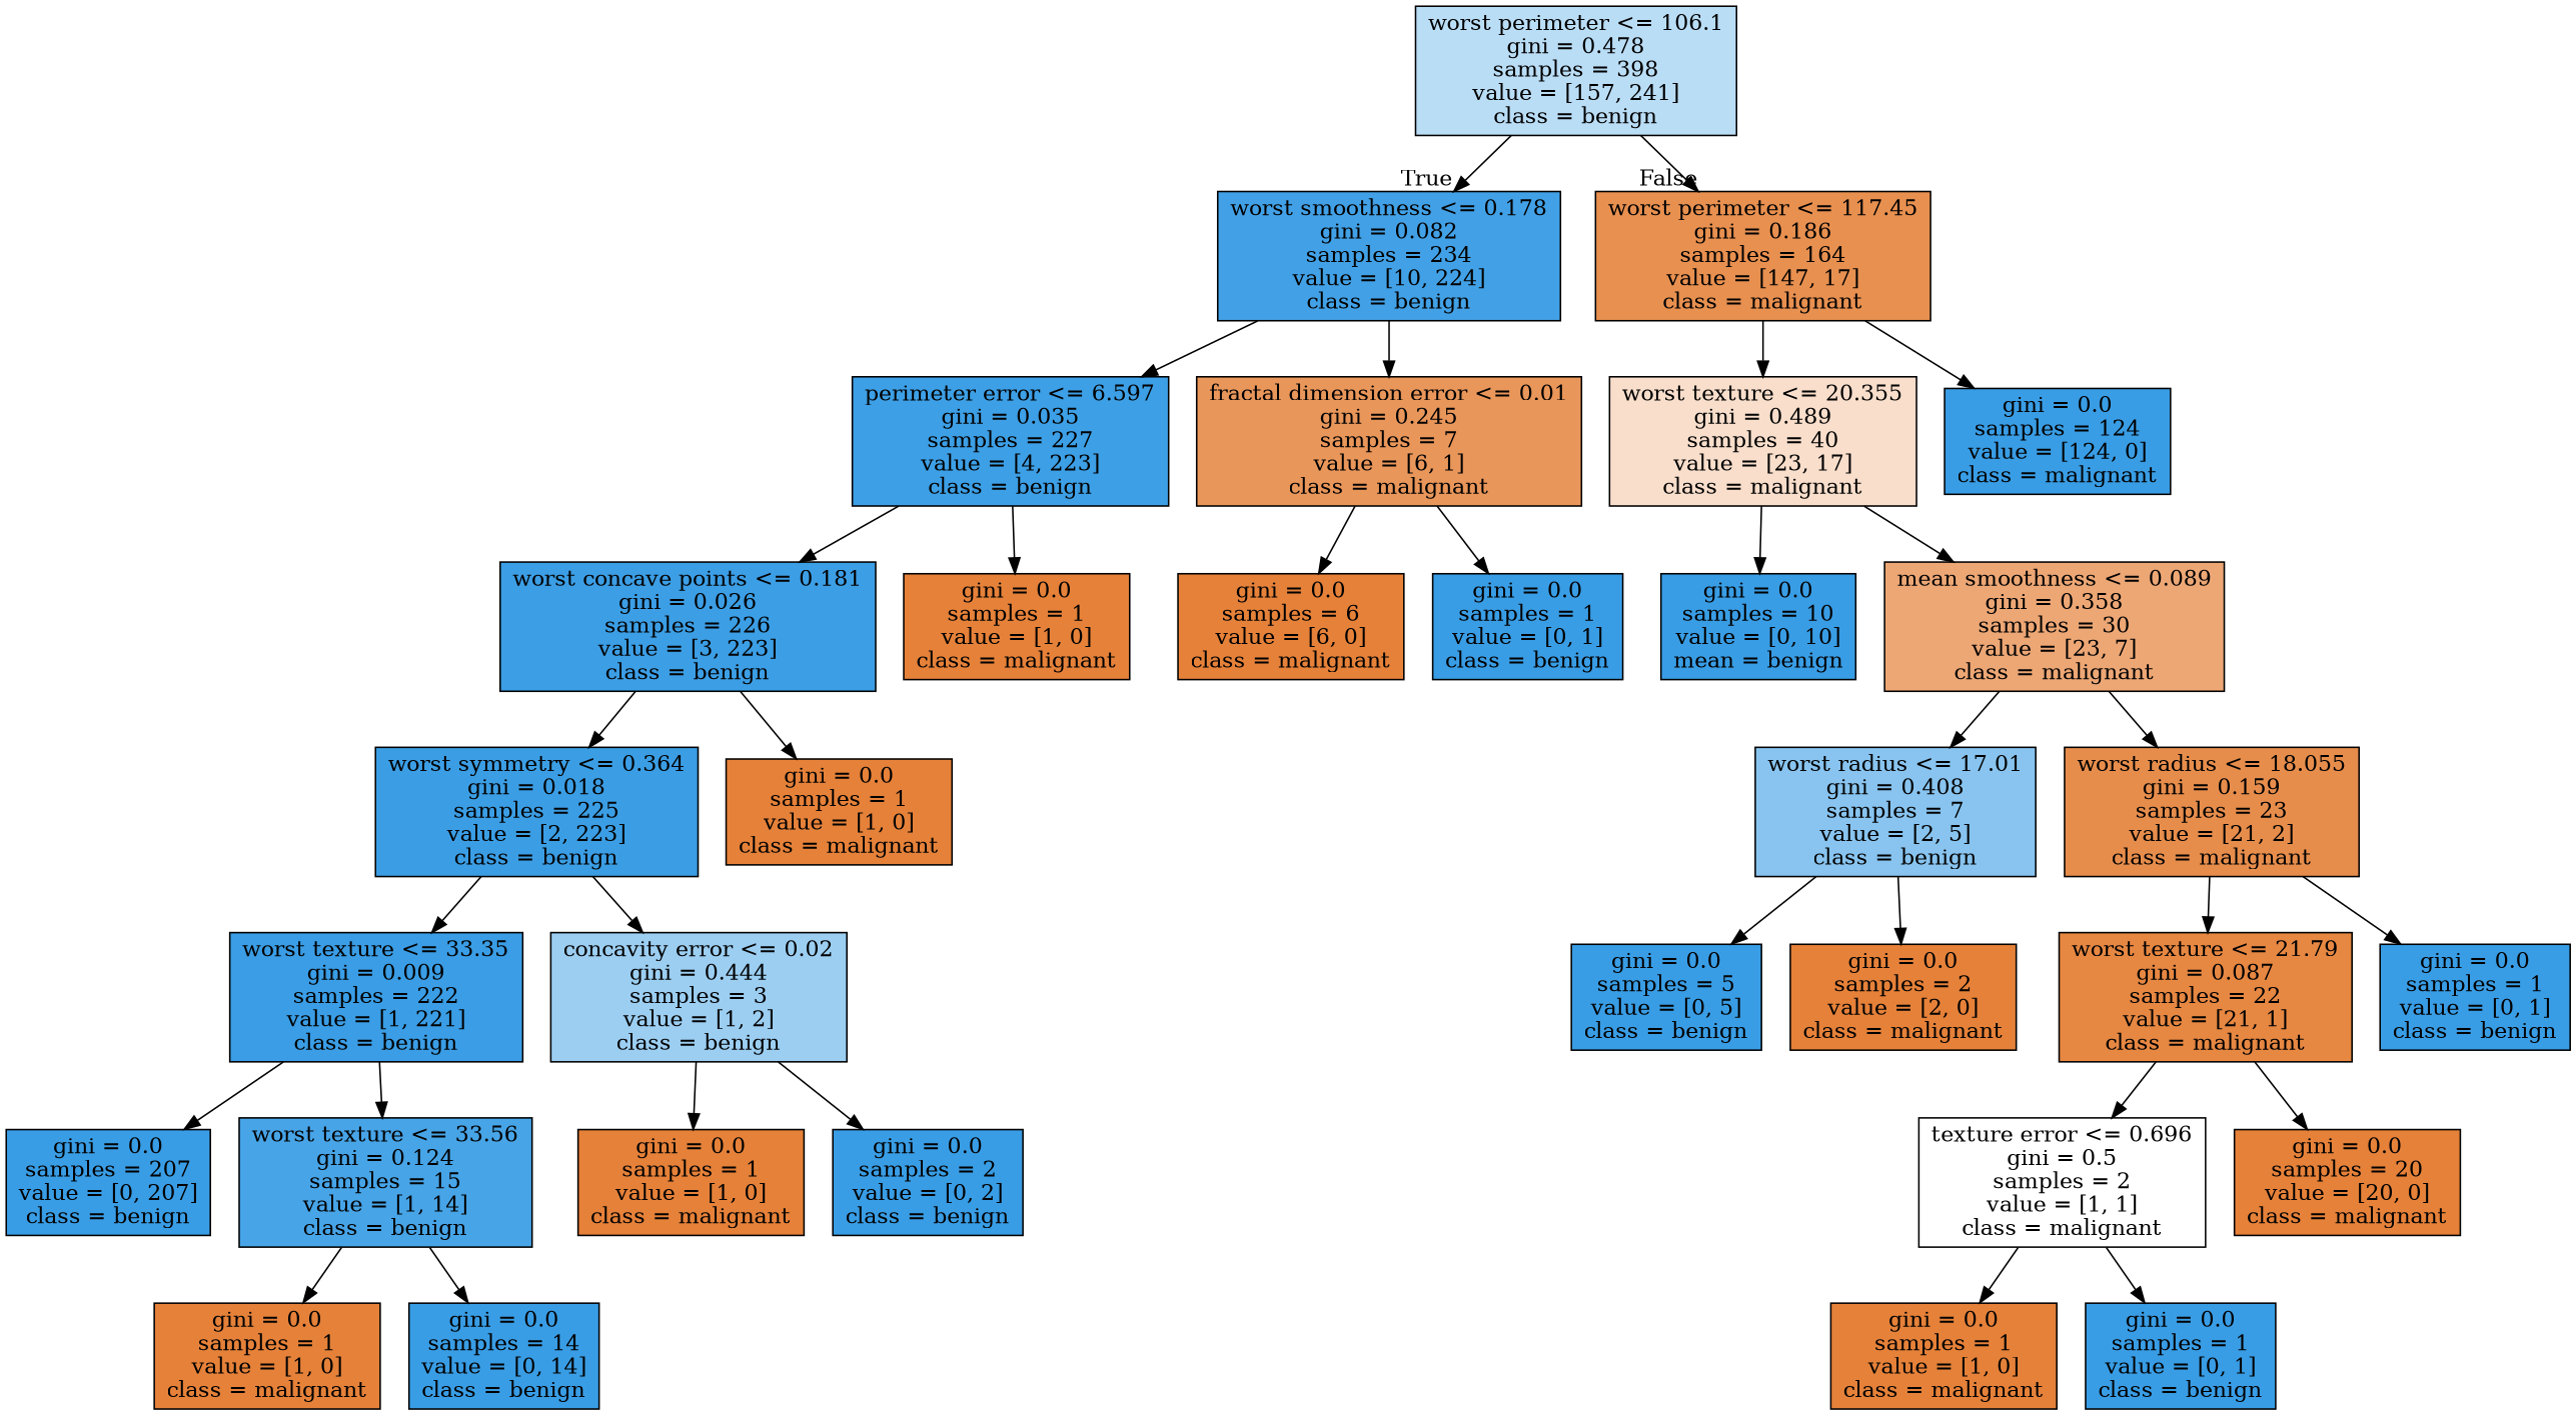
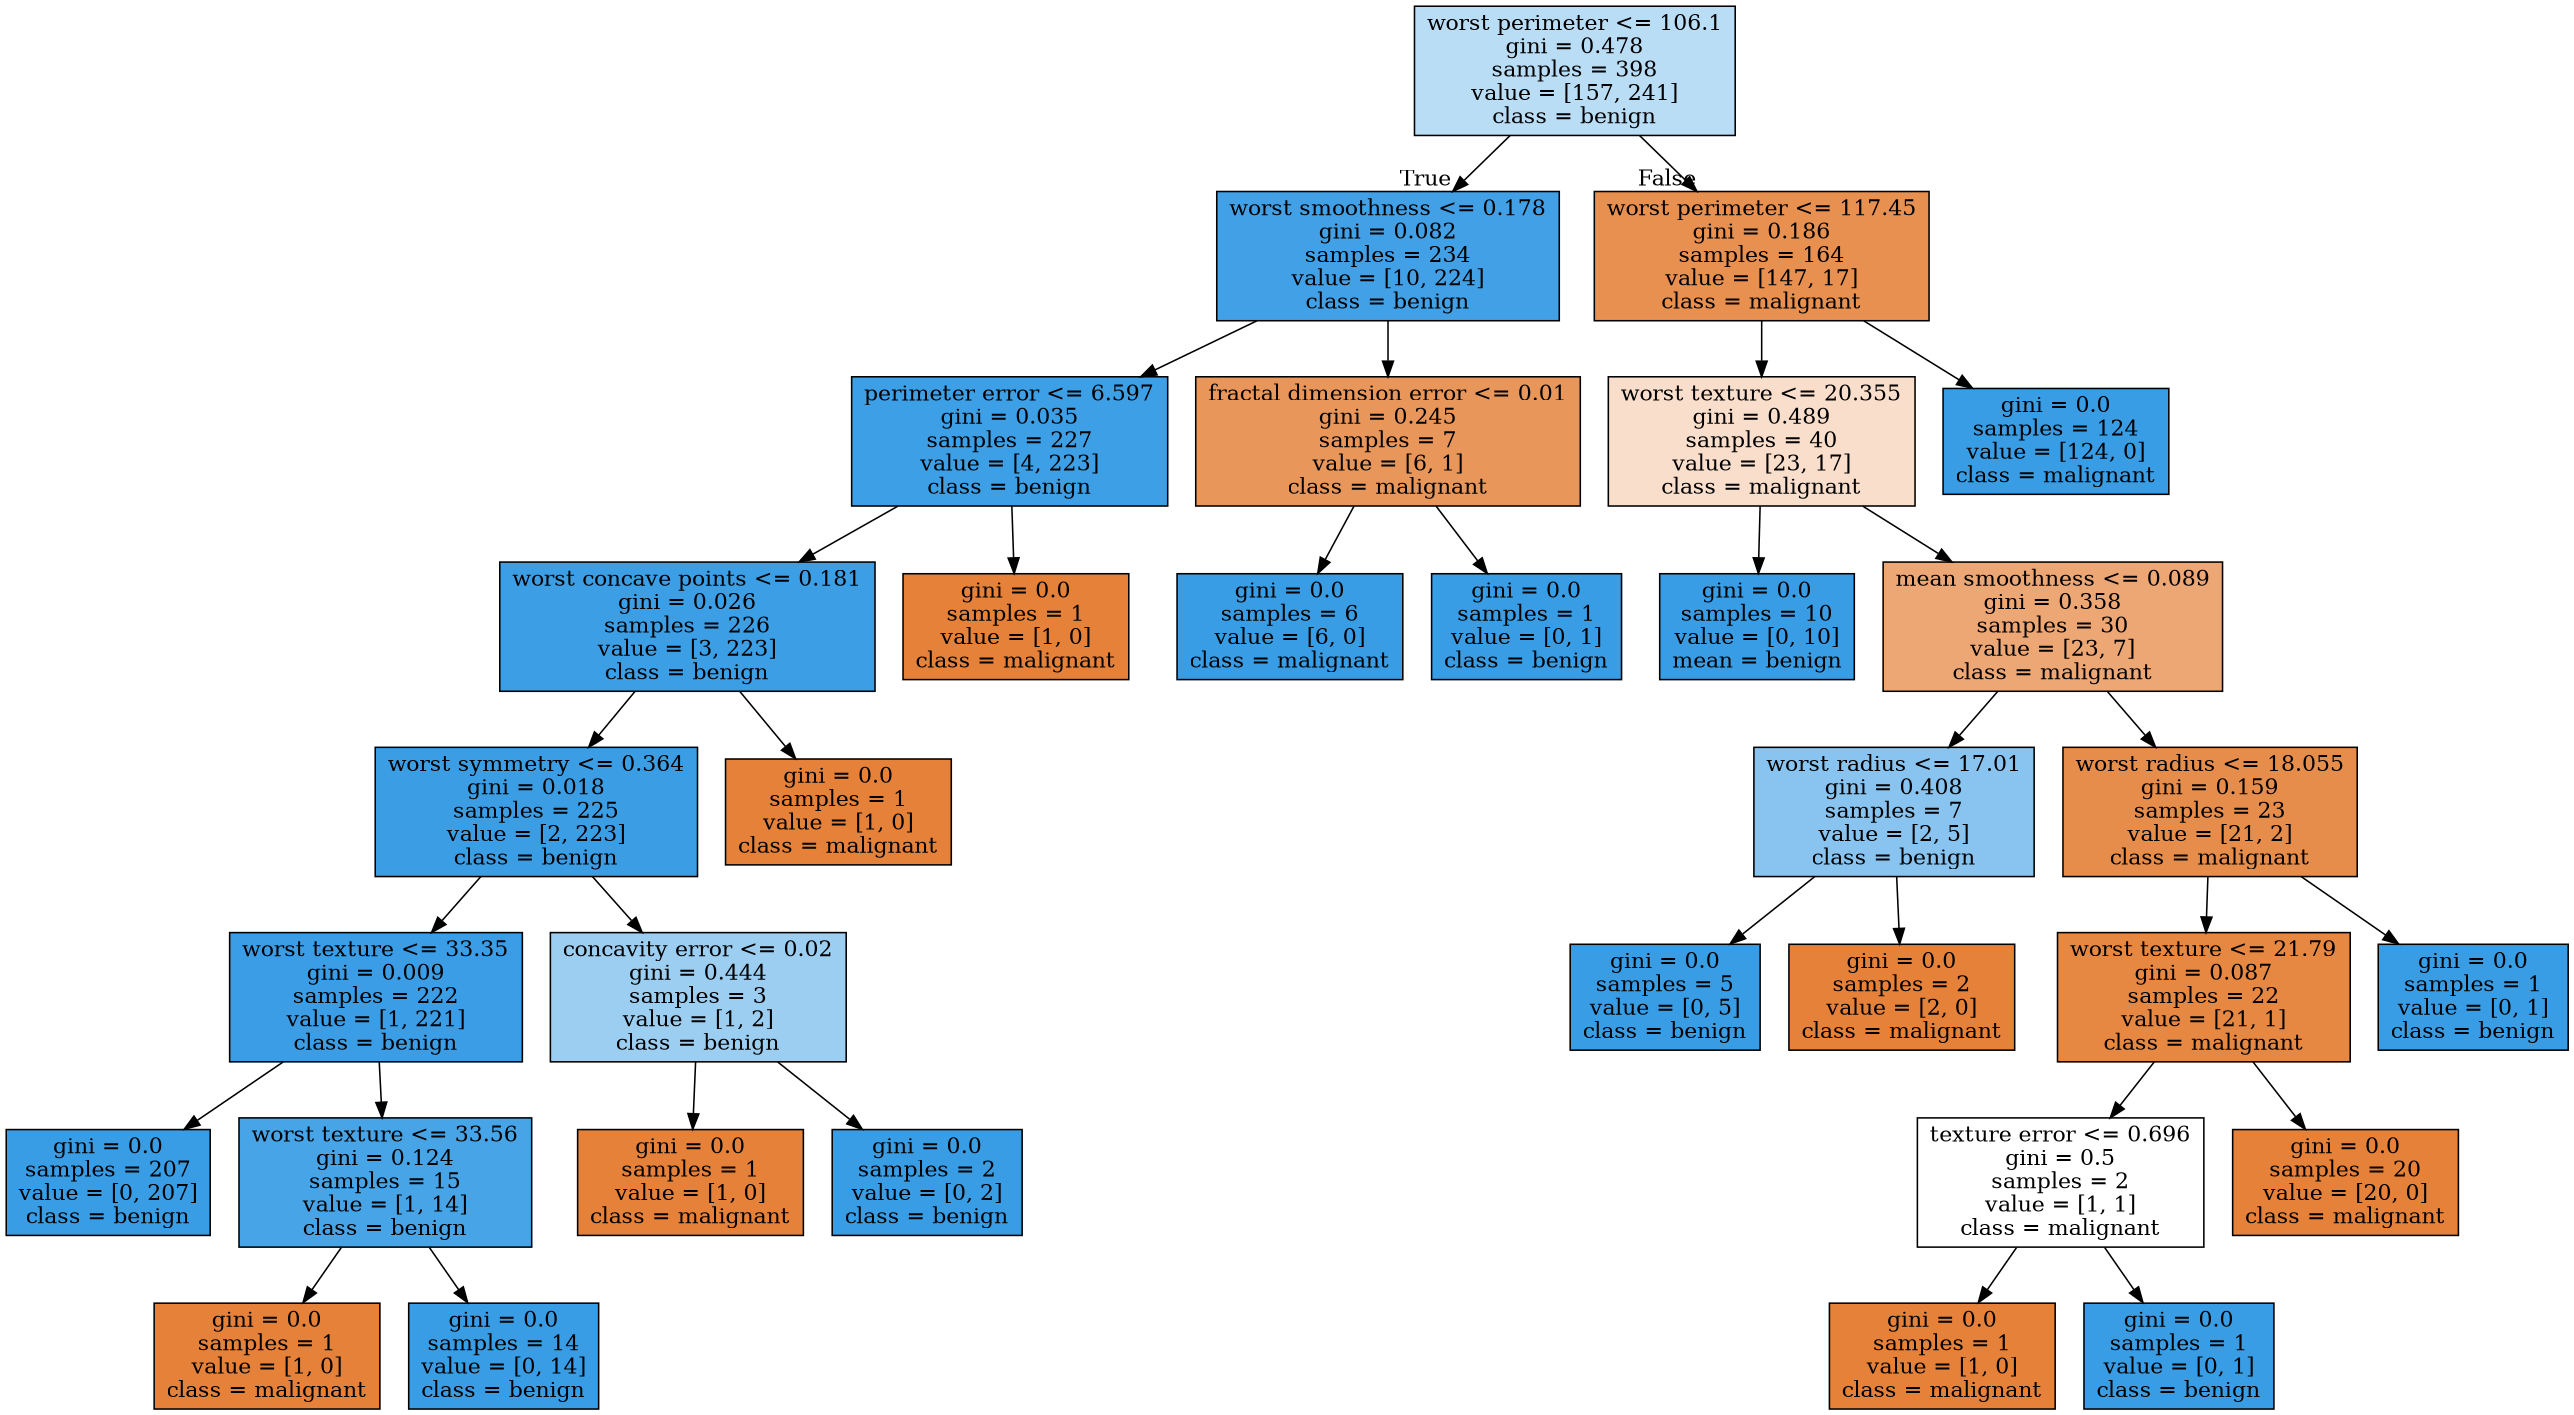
  digraph {
    node [color=black fillcolor="#399de5" shape=box style=filled]
    n1 [fillcolor="#baddf6" label="worst perimeter <= 106.1\ngini = 0.478\nsamples = 398\nvalue = [157, 241]\nclass = benign"]
    n2 [fillcolor="#42a1e6" label="worst smoothness <= 0.178\ngini = 0.082\nsamples = 234\nvalue = [10, 224]\nclass = benign"]
    n3 [fillcolor="#e89050" label="worst perimeter <= 117.45\ngini = 0.186\nsamples = 164\nvalue = [147, 17]\nclass = malignant"]
    n4 [fillcolor="#3d9fe5" label="perimeter error <= 6.597\ngini = 0.035\nsamples = 227\nvalue = [4, 223]\nclass = benign"]
    n5 [fillcolor="#e9965a" label="fractal dimension error <= 0.01\ngini = 0.245\nsamples = 7\nvalue = [6, 1]\nclass = malignant"]
    n6 [fillcolor="#f8decb" label="worst texture <= 20.355\ngini = 0.489\nsamples = 40\nvalue = [23, 17]\nclass = malignant"]
    n7 [label="gini = 0.0\nsamples = 124\nvalue = [124, 0]\nclass = malignant"]
    n8 [fillcolor="#3c9ee5" label="worst concave points <= 0.181\ngini = 0.026\nsamples = 226\nvalue = [3, 223]\nclass = benign"]
    n9 [fillcolor="#e58139" label="gini = 0.0\nsamples = 1\nvalue = [1, 0]\nclass = malignant"]
-   n10 [fillcolor="#e58139" label="gini = 0.0\nsamples = 6\nvalue = [6, 0]\nclass = malignant"]
+   n10 [label="gini = 0.0\nsamples = 6\nvalue = [6, 0]\nclass = malignant"]
    n11 [label="gini = 0.0\nsamples = 1\nvalue = [0, 1]\nclass = benign"]
    n12 [fillcolor="#3b9ee5" label="worst symmetry <= 0.364\ngini = 0.018\nsamples = 225\nvalue = [2, 223]\nclass = benign"]
    n13 [fillcolor="#e58139" label="gini = 0.0\nsamples = 1\nvalue = [1, 0]\nclass = malignant"]
    n14 [fillcolor="#3a9de5" label="worst texture <= 33.35\ngini = 0.009\nsamples = 222\nvalue = [1, 221]\nclass = benign"]
    n15 [fillcolor="#9ccef2" label="concavity error <= 0.02\ngini = 0.444\nsamples = 3\nvalue = [1, 2]\nclass = benign"]
    n16 [label="gini = 0.0\nsamples = 207\nvalue = [0, 207]\nclass = benign"]
    n17 [fillcolor="#47a4e7" label="worst texture <= 33.56\ngini = 0.124\nsamples = 15\nvalue = [1, 14]\nclass = benign"]
    n18 [fillcolor="#e58139" label="gini = 0.0\nsamples = 1\nvalue = [1, 0]\nclass = malignant"]
    n19 [label="gini = 0.0\nsamples = 2\nvalue = [0, 2]\nclass = benign"]
    n20 [fillcolor="#e58139" label="gini = 0.0\nsamples = 1\nvalue = [1, 0]\nclass = malignant"]
    n21 [label="gini = 0.0\nsamples = 14\nvalue = [0, 14]\nclass = benign"]
    n22 [label="gini = 0.0\nsamples = 10\nvalue = [0, 10]\nmean = benign"]
    n23 [fillcolor="#eda775" label="mean smoothness <= 0.089\ngini = 0.358\nsamples = 30\nvalue = [23, 7]\nclass = malignant"]
    n24 [fillcolor="#88c4ef" label="worst radius <= 17.01\ngini = 0.408\nsamples = 7\nvalue = [2, 5]\nclass = benign"]
    n25 [fillcolor="#e78d4c" label="worst radius <= 18.055\ngini = 0.159\nsamples = 23\nvalue = [21, 2]\nclass = malignant"]
    n26 [label="gini = 0.0\nsamples = 5\nvalue = [0, 5]\nclass = benign"]
    n27 [fillcolor="#e58139" label="gini = 0.0\nsamples = 2\nvalue = [2, 0]\nclass = malignant"]
    n28 [fillcolor="#e68742" label="worst texture <= 21.79\ngini = 0.087\nsamples = 22\nvalue = [21, 1]\nclass = malignant"]
    n29 [label="gini = 0.0\nsamples = 1\nvalue = [0, 1]\nclass = benign"]
    n30 [fillcolor="#ffffff" label="texture error <= 0.696\ngini = 0.5\nsamples = 2\nvalue = [1, 1]\nclass = malignant"]
    n31 [fillcolor="#e58139" label="gini = 0.0\nsamples = 20\nvalue = [20, 0]\nclass = malignant"]
    n32 [fillcolor="#e58139" label="gini = 0.0\nsamples = 1\nvalue = [1, 0]\nclass = malignant"]
    n33 [label="gini = 0.0\nsamples = 1\nvalue = [0, 1]\nclass = benign"]
    n1 -> n2 [headlabel=True labelangle=45 labeldistance=2.5]
    n1 -> n3 [headlabel=False labelangle=-45 labeldistance=2.5]
    n2 -> n4
    n2 -> n5
    n3 -> n6
    n3 -> n7
    n4 -> n8
    n4 -> n9
    n5 -> n10
    n5 -> n11
    n6 -> n22
    n6 -> n23
    n8 -> n12
    n8 -> n13
    n12 -> n14
    n12 -> n15
    n14 -> n16
    n14 -> n17
    n15 -> n18
    n15 -> n19
    n17 -> n20
    n17 -> n21
    n23 -> n24
    n23 -> n25
    n24 -> n26
    n24 -> n27
    n25 -> n28
    n25 -> n29
    n28 -> n30
    n28 -> n31
    n30 -> n32
    n30 -> n33
  }
